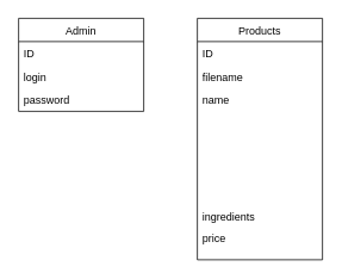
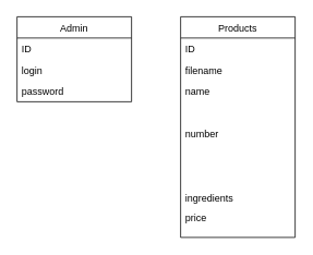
  <mxCell id="0" />
  <mxCell id="1" parent="0" />
  <mxCell id="2" value="Admin" style="swimlane;fontStyle=0;childLayout=stackLayout;horizontal=1;startSize=26;fillColor=none;horizontalStack=0;resizeParent=1;resizeParentMax=0;resizeLast=0;collapsible=1;marginBottom=0;" vertex="1" parent="1"><mxGeometry x="20" y="20" width="140" height="104" as="geometry" /></mxCell>
  <mxCell id="3" value="ID" style="text;strokeColor=none;fillColor=none;align=left;verticalAlign=top;spacingLeft=4;spacingRight=4;overflow=hidden;rotatable=0;points=[[0,0.5],[1,0.5]];portConstraint=eastwest;" vertex="1" parent="2"><mxGeometry y="26" width="140" height="26" as="geometry" /></mxCell>
  <mxCell id="4" value="login" style="text;strokeColor=none;fillColor=none;align=left;verticalAlign=top;spacingLeft=4;spacingRight=4;overflow=hidden;rotatable=0;points=[[0,0.5],[1,0.5]];portConstraint=eastwest;" vertex="1" parent="2"><mxGeometry y="52" width="140" height="26" as="geometry" /></mxCell>
  <mxCell id="5" value="password" style="text;strokeColor=none;fillColor=none;align=left;verticalAlign=top;spacingLeft=4;spacingRight=4;overflow=hidden;rotatable=0;points=[[0,0.5],[1,0.5]];portConstraint=eastwest;" vertex="1" parent="2"><mxGeometry y="78" width="140" height="26" as="geometry" /></mxCell>
  <mxCell id="6" value="Products" style="swimlane;fontStyle=0;childLayout=stackLayout;horizontal=1;startSize=26;fillColor=none;horizontalStack=0;resizeParent=1;resizeParentMax=0;resizeLast=0;collapsible=1;marginBottom=0;" vertex="1" parent="1"><mxGeometry x="220" y="20" width="140" height="270" as="geometry"><mxRectangle x="370" y="310" width="80" height="26" as="alternateBounds" /></mxGeometry></mxCell>
  <mxCell id="7" value="ID" style="text;strokeColor=none;fillColor=none;align=left;verticalAlign=top;spacingLeft=4;spacingRight=4;overflow=hidden;rotatable=0;points=[[0,0.5],[1,0.5]];portConstraint=eastwest;" vertex="1" parent="6"><mxGeometry y="26" width="140" height="26" as="geometry" /></mxCell>
  <mxCell id="8" value="filename" style="text;strokeColor=none;fillColor=none;align=left;verticalAlign=top;spacingLeft=4;spacingRight=4;overflow=hidden;rotatable=0;points=[[0,0.5],[1,0.5]];portConstraint=eastwest;" vertex="1" parent="6"><mxGeometry y="52" width="140" height="26" as="geometry" /></mxCell>
  <mxCell id="9" value="name" style="text;strokeColor=none;fillColor=none;align=left;verticalAlign=top;spacingLeft=4;spacingRight=4;overflow=hidden;rotatable=0;points=[[0,0.5],[1,0.5]];portConstraint=eastwest;" vertex="1" parent="6"><mxGeometry y="78" width="140" height="192" as="geometry" /></mxCell>
+ <mxCell id="10" value="number" style="text;strokeColor=none;fillColor=none;align=left;verticalAlign=top;spacingLeft=4;spacingRight=4;overflow=hidden;rotatable=0;points=[[0,0.5],[1,0.5]];portConstraint=eastwest;" vertex="1" parent="1"><mxGeometry x="220" y="150" width="140" height="26" as="geometry" /></mxCell>
  <mxCell id="11" value="ingredients" style="text;strokeColor=none;fillColor=none;align=left;verticalAlign=top;spacingLeft=4;spacingRight=4;overflow=hidden;rotatable=0;points=[[0,0.5],[1,0.5]];portConstraint=eastwest;" vertex="1" parent="1"><mxGeometry x="220" y="228" width="140" height="26" as="geometry" /></mxCell>
  <mxCell id="12" value="price" style="text;strokeColor=none;fillColor=none;align=left;verticalAlign=top;spacingLeft=4;spacingRight=4;overflow=hidden;rotatable=0;points=[[0,0.5],[1,0.5]];portConstraint=eastwest;" vertex="1" parent="1"><mxGeometry x="220" y="253" width="140" height="26" as="geometry" /></mxCell>
